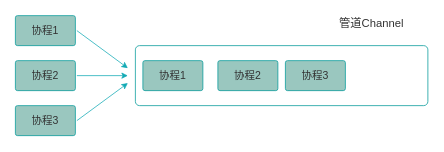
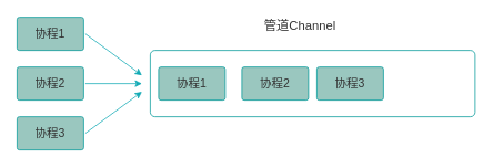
  <mxCell id="0" />
  <mxCell id="1" parent="0" />
  <mxCell id="2" value="" style="edgeStyle=none;rounded=1;jumpStyle=none;html=1;shadow=0;labelBackgroundColor=none;startArrow=none;startFill=0;jettySize=auto;orthogonalLoop=1;strokeColor=#12AAB5;strokeWidth=1;fontFamily=Helvetica;fontSize=14;fontColor=#FFFFFF;spacing=5;fontStyle=1;fillColor=#b0e3e6;exitX=1;exitY=0.5;exitDx=0;exitDy=0;" parent="1" source="3" edge="1"><mxGeometry relative="1" as="geometry"><mxPoint x="520" y="240" as="sourcePoint" /><mxPoint x="170" y="90" as="targetPoint" /></mxGeometry></mxCell>
  <mxCell id="3" value="&lt;font&gt;协程1&lt;/font&gt;" style="rounded=1;whiteSpace=wrap;html=1;shadow=0;labelBackgroundColor=none;strokeColor=#009999;strokeWidth=1;fillColor=#9AC7BF;fontFamily=Helvetica;fontSize=14;fontColor=#333333;align=center;spacing=5;fontStyle=0;arcSize=7;perimeterSpacing=2;" parent="1" vertex="1"><mxGeometry x="20" y="20" width="80" height="40" as="geometry" /></mxCell>
  <mxCell id="4" value="" style="rounded=1;whiteSpace=wrap;html=1;shadow=0;labelBackgroundColor=none;strokeColor=#009999;strokeWidth=1;fillColor=#FFFFFF;fontFamily=Helvetica;fontSize=14;fontColor=#FFFFFF;align=center;spacing=5;fontStyle=0;arcSize=7;perimeterSpacing=2;" parent="1" vertex="1"><mxGeometry x="180" y="60" width="390" height="80" as="geometry" /></mxCell>
  <mxCell id="5" value="&lt;font&gt;协程2&lt;/font&gt;" style="rounded=1;whiteSpace=wrap;html=1;shadow=0;labelBackgroundColor=none;strokeColor=#009999;strokeWidth=1;fillColor=#9AC7BF;fontFamily=Helvetica;fontSize=14;fontColor=#333333;align=center;spacing=5;fontStyle=0;arcSize=7;perimeterSpacing=2;" vertex="1" parent="1"><mxGeometry x="20" y="80" width="80" height="40" as="geometry" /></mxCell>
  <mxCell id="6" value="&lt;font&gt;协程3&lt;/font&gt;" style="rounded=1;whiteSpace=wrap;html=1;shadow=0;labelBackgroundColor=none;strokeColor=#009999;strokeWidth=1;fillColor=#9AC7BF;fontFamily=Helvetica;fontSize=14;fontColor=#333333;align=center;spacing=5;fontStyle=0;arcSize=7;perimeterSpacing=2;" vertex="1" parent="1"><mxGeometry x="20" y="140" width="80" height="40" as="geometry" /></mxCell>
  <mxCell id="7" value="&lt;font&gt;协程1&lt;/font&gt;" style="rounded=1;whiteSpace=wrap;html=1;shadow=0;labelBackgroundColor=none;strokeColor=#009999;strokeWidth=1;fillColor=#9AC7BF;fontFamily=Helvetica;fontSize=14;fontColor=#333333;align=center;spacing=5;fontStyle=0;arcSize=7;perimeterSpacing=2;" vertex="1" parent="1"><mxGeometry x="190" y="80" width="80" height="40" as="geometry" /></mxCell>
  <mxCell id="8" value="&lt;font&gt;协程2&lt;/font&gt;" style="rounded=1;whiteSpace=wrap;html=1;shadow=0;labelBackgroundColor=none;strokeColor=#009999;strokeWidth=1;fillColor=#9AC7BF;fontFamily=Helvetica;fontSize=14;fontColor=#333333;align=center;spacing=5;fontStyle=0;arcSize=7;perimeterSpacing=2;" vertex="1" parent="1"><mxGeometry x="290" y="80" width="80" height="40" as="geometry" /></mxCell>
  <mxCell id="9" value="&lt;font&gt;协程3&lt;/font&gt;" style="rounded=1;whiteSpace=wrap;html=1;shadow=0;labelBackgroundColor=none;strokeColor=#009999;strokeWidth=1;fillColor=#9AC7BF;fontFamily=Helvetica;fontSize=14;fontColor=#333333;align=center;spacing=5;fontStyle=0;arcSize=7;perimeterSpacing=2;" vertex="1" parent="1"><mxGeometry x="380" y="80" width="80" height="40" as="geometry" /></mxCell>
- <mxCell id="10" value="管道Channel" style="text;html=1;strokeColor=none;fillColor=none;align=center;verticalAlign=middle;whiteSpace=wrap;rounded=0;fontColor=#333333;fontSize=15;" vertex="1" parent="1"><mxGeometry x="435" y="20" width="120" height="20" as="geometry" /></mxCell>
+ <mxCell id="10" value="管道Channel" style="text;html=1;strokeColor=none;fillColor=none;align=center;verticalAlign=middle;whiteSpace=wrap;rounded=0;fontColor=#333333;fontSize=15;" vertex="1" parent="1"><mxGeometry x="300" y="20" width="120" height="20" as="geometry" /></mxCell>
  <mxCell id="11" value="" style="edgeStyle=none;rounded=1;jumpStyle=none;html=1;shadow=0;labelBackgroundColor=none;startArrow=none;startFill=0;jettySize=auto;orthogonalLoop=1;strokeColor=#12AAB5;strokeWidth=1;fontFamily=Helvetica;fontSize=14;fontColor=#FFFFFF;spacing=5;fontStyle=1;fillColor=#b0e3e6;exitX=1;exitY=0.5;exitDx=0;exitDy=0;" edge="1" parent="1" source="5"><mxGeometry relative="1" as="geometry"><mxPoint x="112" y="50" as="sourcePoint" /><mxPoint x="170" y="100" as="targetPoint" /></mxGeometry></mxCell>
  <mxCell id="12" value="" style="edgeStyle=none;rounded=1;jumpStyle=none;html=1;shadow=0;labelBackgroundColor=none;startArrow=none;startFill=0;jettySize=auto;orthogonalLoop=1;strokeColor=#12AAB5;strokeWidth=1;fontFamily=Helvetica;fontSize=14;fontColor=#FFFFFF;spacing=5;fontStyle=1;fillColor=#b0e3e6;exitX=1;exitY=0.5;exitDx=0;exitDy=0;" edge="1" parent="1" source="6"><mxGeometry relative="1" as="geometry"><mxPoint x="122" y="60" as="sourcePoint" /><mxPoint x="170" y="110" as="targetPoint" /></mxGeometry></mxCell>
